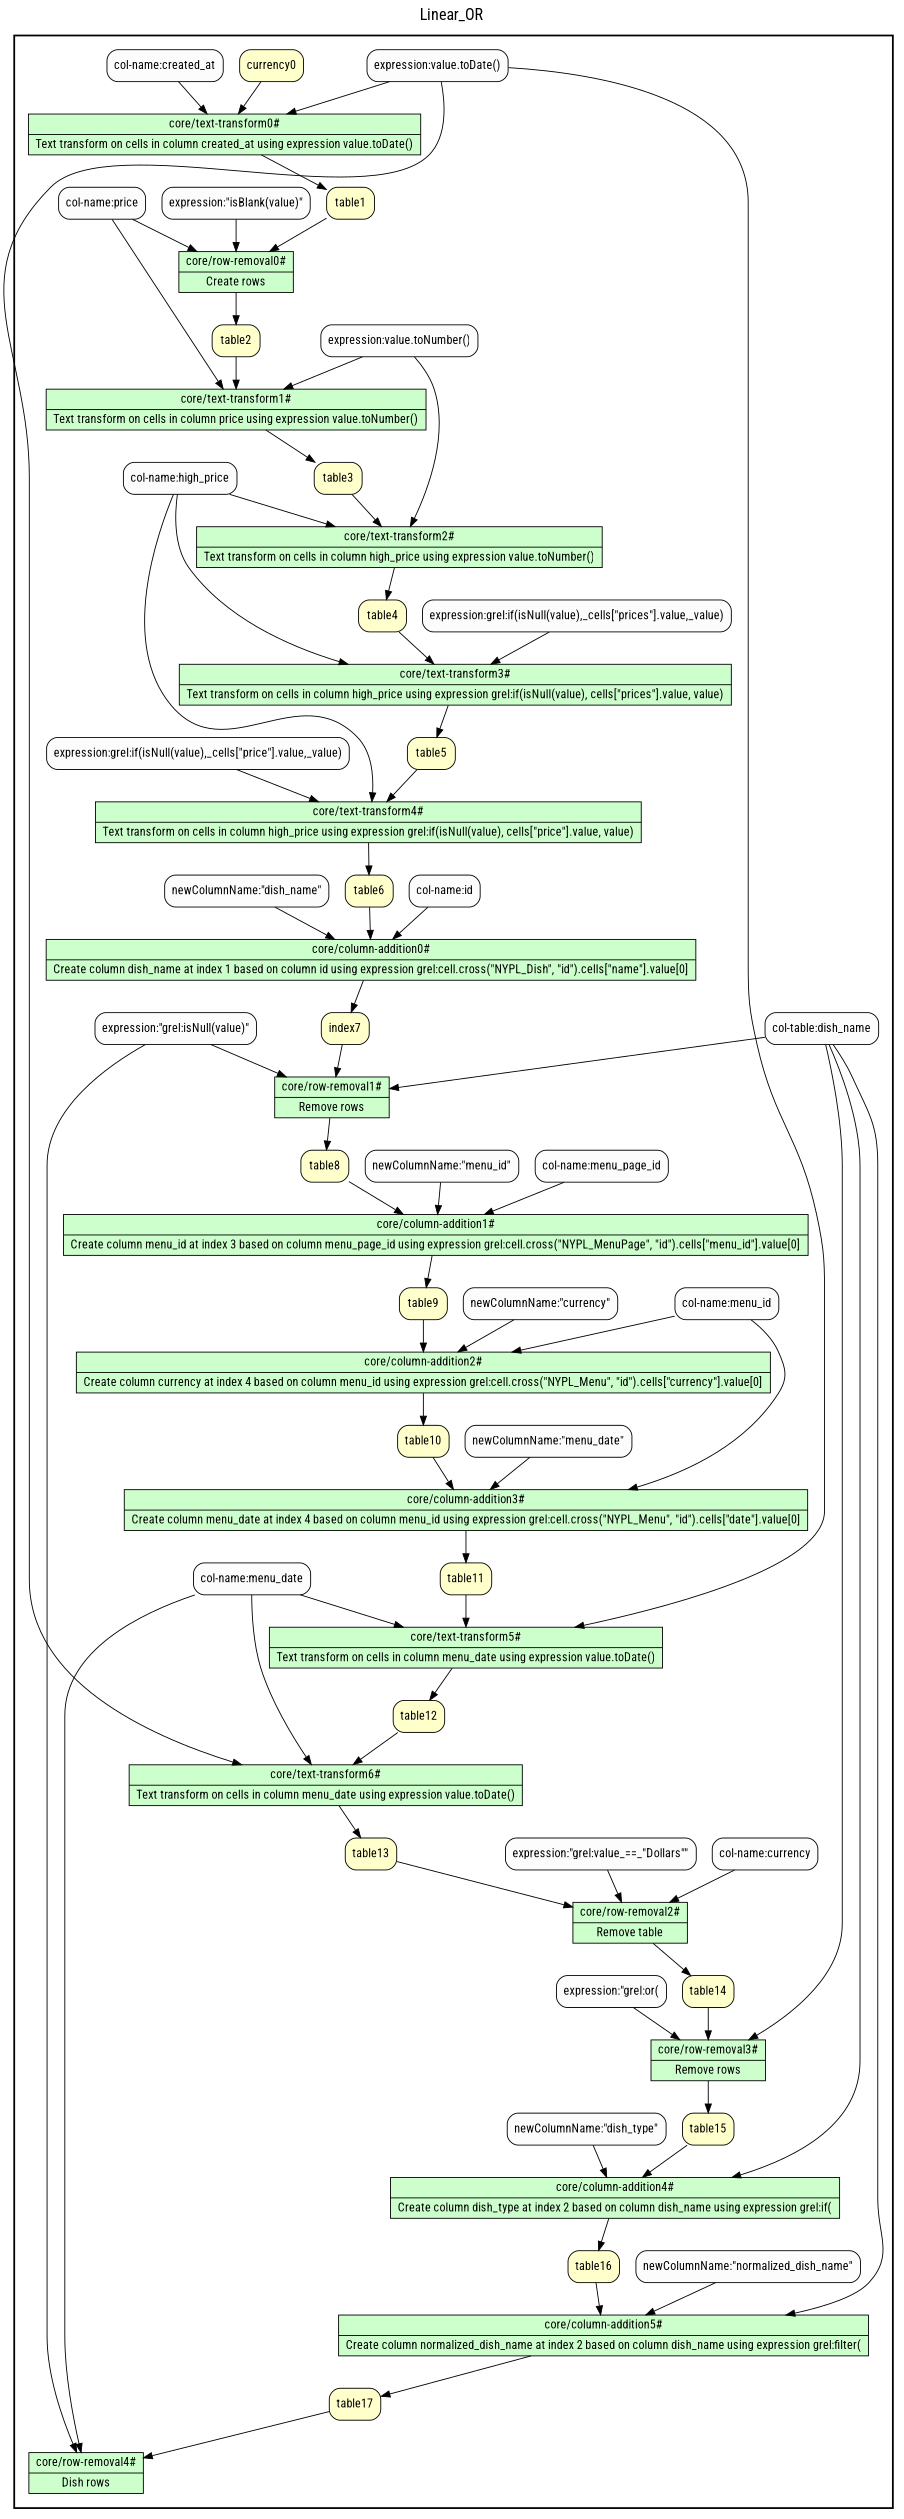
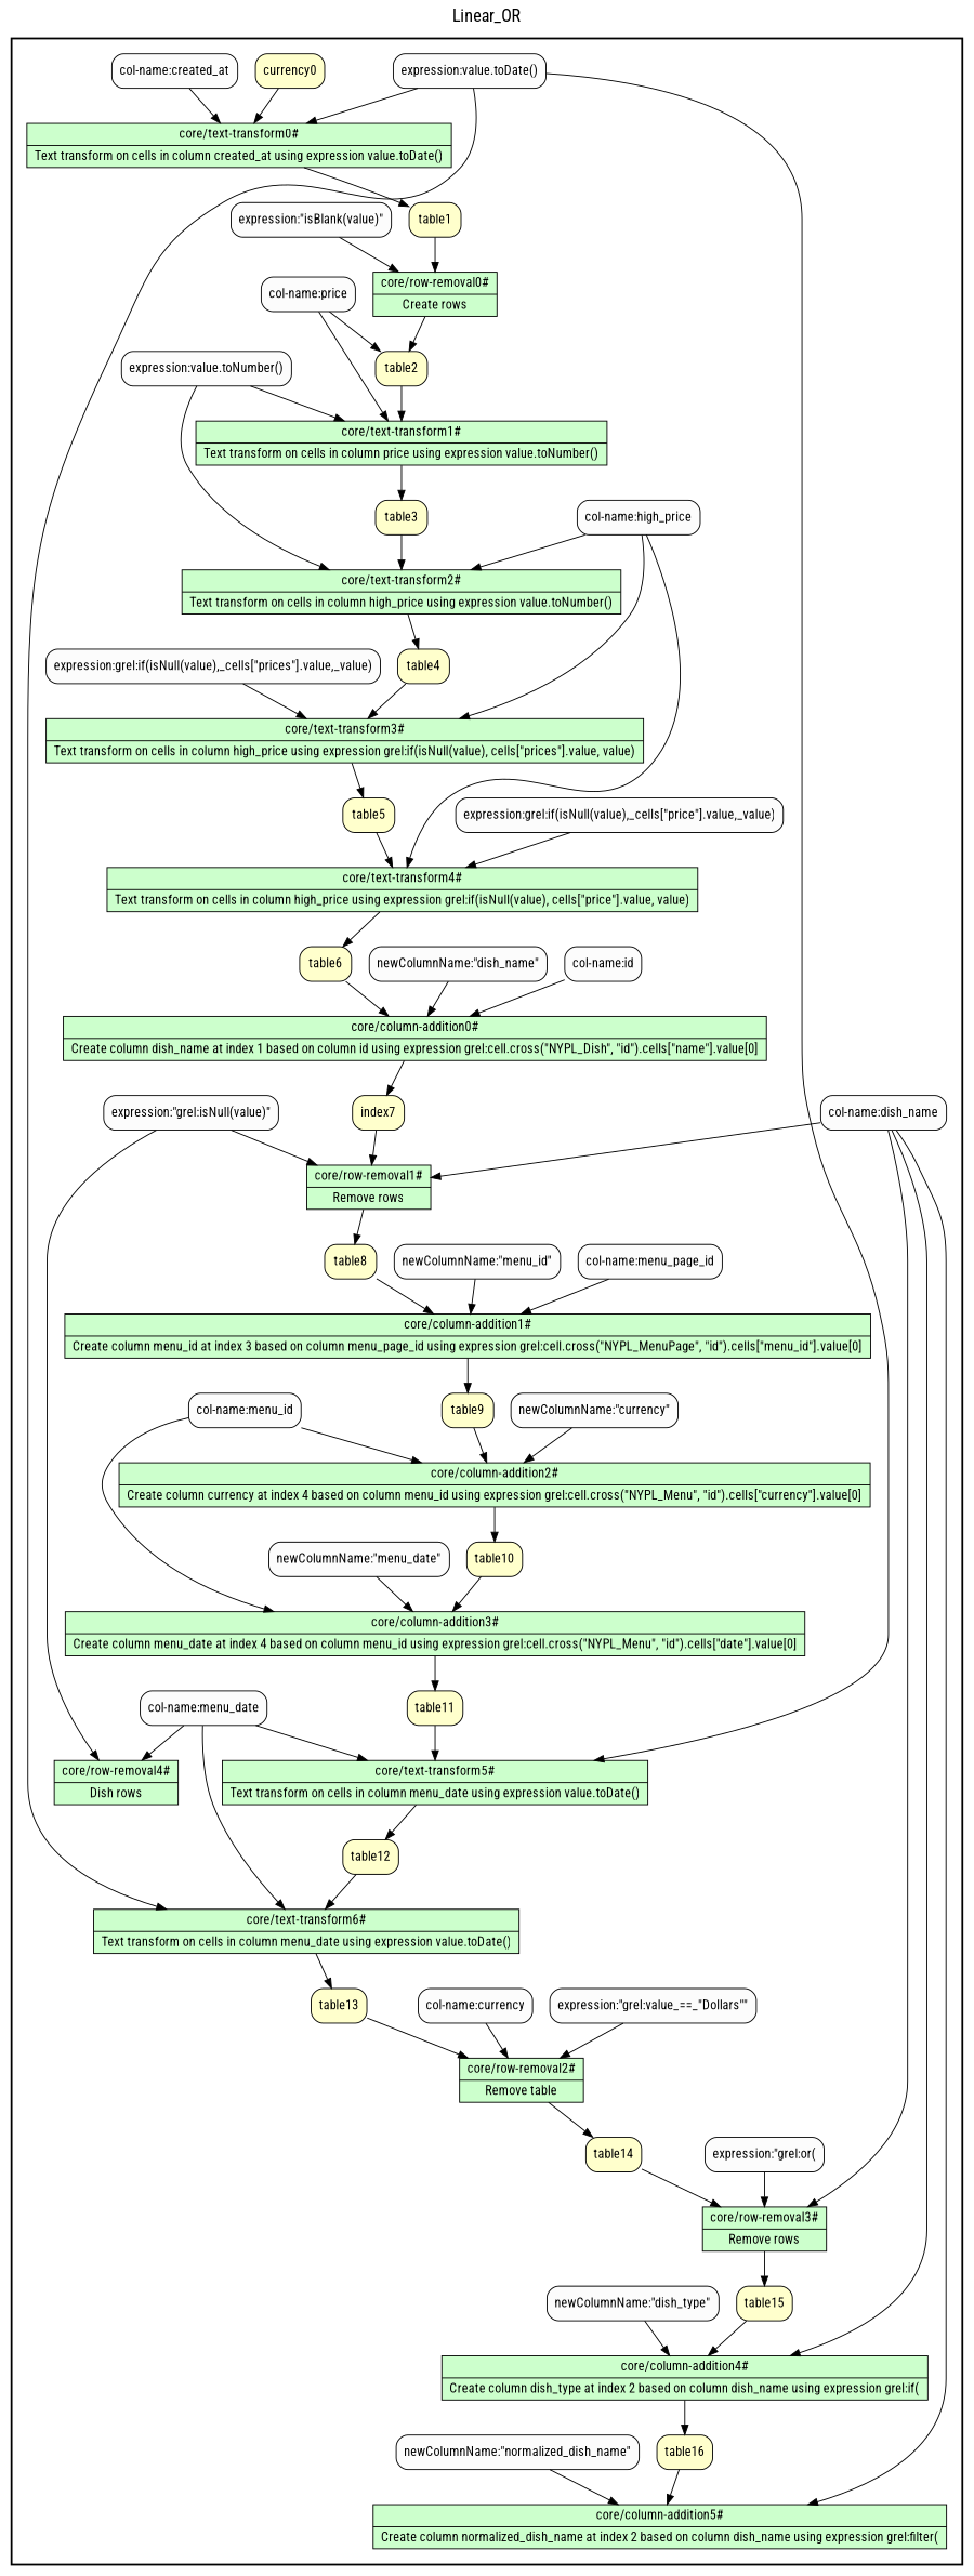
  digraph {
    fontname="Roboto Condensed"
    fontsize=18
    label=Linear_OR
    labelloc=t
    rankdir=TB
    node [fillcolor="#FCFCFC" fontname="Roboto Condensed" peripheries=1 shape=box style="rounded,filled"]
    edge [fontname="Roboto Condensed"]
    n1 [fillcolor="#CCFFCC" label="{<f0> core/text-transform0# |<f1> Text transform on cells in column created_at using expression value.toDate()}" rankdir=LR shape=record style=filled]
    table1 [fillcolor="#FFFFCC"]
    n3 [fillcolor="#CCFFCC" label="{<f0> core/row-removal0# |<f1> Create rows}" rankdir=LR shape=record style=filled]
    table2 [fillcolor="#FFFFCC"]
    n5 [fillcolor="#CCFFCC" label="{<f0> core/text-transform1# |<f1> Text transform on cells in column price using expression value.toNumber()}" rankdir=LR shape=record style=filled]
    table3 [fillcolor="#FFFFCC"]
    n7 [fillcolor="#CCFFCC" label="{<f0> core/text-transform2# |<f1> Text transform on cells in column high_price using expression value.toNumber()}" rankdir=LR shape=record style=filled]
    table4 [fillcolor="#FFFFCC"]
    n9 [fillcolor="#CCFFCC" label="{<f0> core/text-transform3# |<f1> Text transform on cells in column high_price using expression grel\:if(isNull(value), cells[\"prices\"].value, value)}" rankdir=LR shape=record style=filled]
    table5 [fillcolor="#FFFFCC"]
    n11 [fillcolor="#CCFFCC" label="{<f0> core/text-transform4# |<f1> Text transform on cells in column high_price using expression grel\:if(isNull(value), cells[\"price\"].value, value)}" rankdir=LR shape=record style=filled]
    table6 [fillcolor="#FFFFCC"]
    n13 [fillcolor="#CCFFCC" label="{<f0> core/column-addition0# |<f1> Create column dish_name at index 1 based on column id using expression grel\:cell.cross(\"NYPL_Dish\", \"id\").cells[\"name\"].value[0]}" rankdir=LR shape=record style=filled]
    n14 [fillcolor="#FFFFCC" label=index7]
    n15 [fillcolor="#CCFFCC" label="{<f0> core/row-removal1# |<f1> Remove rows}" rankdir=LR shape=record style=filled]
    table8 [fillcolor="#FFFFCC"]
    n17 [fillcolor="#CCFFCC" label="{<f0> core/column-addition1# |<f1> Create column menu_id at index 3 based on column menu_page_id using expression grel\:cell.cross(\"NYPL_MenuPage\", \"id\").cells[\"menu_id\"].value[0]}" rankdir=LR shape=record style=filled]
    table9 [fillcolor="#FFFFCC"]
    n19 [fillcolor="#CCFFCC" label="{<f0> core/column-addition2# |<f1> Create column currency at index 4 based on column menu_id using expression grel\:cell.cross(\"NYPL_Menu\", \"id\").cells[\"currency\"].value[0]}" rankdir=LR shape=record style=filled]
    table10 [fillcolor="#FFFFCC"]
    n21 [fillcolor="#CCFFCC" label="{<f0> core/column-addition3# |<f1> Create column menu_date at index 4 based on column menu_id using expression grel\:cell.cross(\"NYPL_Menu\", \"id\").cells[\"date\"].value[0]}" rankdir=LR shape=record style=filled]
    table11 [fillcolor="#FFFFCC"]
    n23 [fillcolor="#CCFFCC" label="{<f0> core/text-transform5# |<f1> Text transform on cells in column menu_date using expression value.toDate()}" rankdir=LR shape=record style=filled]
    table12 [fillcolor="#FFFFCC"]
    n25 [fillcolor="#CCFFCC" label="{<f0> core/text-transform6# |<f1> Text transform on cells in column menu_date using expression value.toDate()}" rankdir=LR shape=record style=filled]
    table13 [fillcolor="#FFFFCC"]
    n27 [fillcolor="#CCFFCC" label="{<f0> core/row-removal2# |<f1> Remove table}" rankdir=LR shape=record style=filled]
    table14 [fillcolor="#FFFFCC"]
    n29 [fillcolor="#CCFFCC" label="{<f0> core/row-removal3# |<f1> Remove rows}" rankdir=LR shape=record style=filled]
    table15 [fillcolor="#FFFFCC"]
    n31 [fillcolor="#CCFFCC" label="{<f0> core/column-addition4# |<f1> Create column dish_type at index 2 based on column dish_name using expression grel\:if(}" rankdir=LR shape=record style=filled]
    table16 [fillcolor="#FFFFCC"]
    n33 [fillcolor="#CCFFCC" label="{<f0> core/column-addition5# |<f1> Create column normalized_dish_name at index 2 based on column dish_name using expression grel\:filter(}" rankdir=LR shape=record style=filled]
-   table17 [fillcolor="#FFFFCC"]
    n35 [fillcolor="#CCFFCC" label="{<f0> core/row-removal4# |<f1> Dish rows}" rankdir=LR shape=record style=filled]
    n36 [fillcolor="#FFFFCC" label=currency0]
    "col-name:created_at"
    "expression:value.toDate()"
    "col-name:price"
    "expression:\"isBlank(value)\""
    "expression:value.toNumber()"
    "col-name:high_price"
    "expression:grel:if(isNull(value),_cells[\"prices\"].value,_value)"
    "expression:grel:if(isNull(value),_cells[\"price\"].value,_value)"
    "col-name:id"
-   "col-name:dish_name" [label="col-table:dish_name"]
+   "col-name:dish_name"
    "expression:\"grel:isNull(value)\""
    "col-name:menu_page_id"
    "col-name:menu_id"
    "col-name:menu_date"
    "col-name:currency"
    "expression:\"grel:value_==_\"Dollars\"\""
    "expression:\"grel:or("
    "newColumnName:\"dish_name\""
    "newColumnName:\"menu_id\""
    "newColumnName:\"currency\""
    "newColumnName:\"menu_date\""
    "newColumnName:\"dish_type\""
    "newColumnName:\"normalized_dish_name\""
    subgraph cluster_1 {
      color=black
      label=""
      penwidth=2
      subgraph cluster_2 {
        color=black
        label=""
        penwidth=0
        n1
        table1
        n3
        table2
        n5
        table3
        n7
        table4
        n9
        table5
        n11
        table6
        n13
        n14
        n15
        table8
        n17
        table9
        n19
        table10
        n21
        table11
        n23
        table12
        n25
        table13
        n27
        table14
        n29
        table15
        n31
        table16
        n33
-       table17
        n35
        n36
        "col-name:created_at"
        "expression:value.toDate()"
        "col-name:price"
        "expression:\"isBlank(value)\""
        "expression:value.toNumber()"
        "col-name:high_price"
        "expression:grel:if(isNull(value),_cells[\"prices\"].value,_value)"
        "expression:grel:if(isNull(value),_cells[\"price\"].value,_value)"
        "col-name:id"
        "col-name:dish_name"
        "expression:\"grel:isNull(value)\""
        "col-name:menu_page_id"
        "col-name:menu_id"
        "col-name:menu_date"
        "col-name:currency"
        "expression:\"grel:value_==_\"Dollars\"\""
        "expression:\"grel:or("
        "newColumnName:\"dish_name\""
        "newColumnName:\"menu_id\""
        "newColumnName:\"currency\""
        "newColumnName:\"menu_date\""
        "newColumnName:\"dish_type\""
        "newColumnName:\"normalized_dish_name\""
      }
    }
    n1 -> table1
    table1 -> n3
    n3 -> table2
    table2 -> n5
    n5 -> table3
    table3 -> n7
    n7 -> table4
    table4 -> n9
    n9 -> table5
    table5 -> n11
    n11 -> table6
    table6 -> n13
    n13 -> n14
    n14 -> n15
    n15 -> table8
    table8 -> n17
    n17 -> table9
    table9 -> n19
    n19 -> table10
    table10 -> n21
    n21 -> table11
    table11 -> n23
    n23 -> table12
    table12 -> n25
    n25 -> table13
    table13 -> n27
    n27 -> table14
    table14 -> n29
    n29 -> table15
    table15 -> n31
    n31 -> table16
    table16 -> n33
-   n33 -> table17
-   table17 -> n35
    n36 -> n1
    "col-name:created_at" -> n1
    "expression:value.toDate()" -> n1
    "expression:value.toDate()" -> n23
    "expression:value.toDate()" -> n25
-   "col-name:price" -> n3
+   "col-name:price" -> table2
    "col-name:price" -> n5
    "expression:\"isBlank(value)\"" -> n3
    "expression:value.toNumber()" -> n5
    "expression:value.toNumber()" -> n7
    "col-name:high_price" -> n7
    "col-name:high_price" -> n9
    "col-name:high_price" -> n11
    "expression:grel:if(isNull(value),_cells[\"prices\"].value,_value)" -> n9
    "expression:grel:if(isNull(value),_cells[\"price\"].value,_value)" -> n11
    "col-name:id" -> n13
    "col-name:dish_name" -> n15
    "col-name:dish_name" -> n29
    "col-name:dish_name" -> n31
    "col-name:dish_name" -> n33
    "expression:\"grel:isNull(value)\"" -> n15
    "expression:\"grel:isNull(value)\"" -> n35
    "col-name:menu_page_id" -> n17
    "col-name:menu_id" -> n19
    "col-name:menu_id" -> n21
    "col-name:menu_date" -> n23
    "col-name:menu_date" -> n25
    "col-name:menu_date" -> n35
    "col-name:currency" -> n27
    "expression:\"grel:value_==_\"Dollars\"\"" -> n27
    "expression:\"grel:or(" -> n29
    "newColumnName:\"dish_name\"" -> n13
    "newColumnName:\"menu_id\"" -> n17
    "newColumnName:\"currency\"" -> n19
    "newColumnName:\"menu_date\"" -> n21
    "newColumnName:\"dish_type\"" -> n31
    "newColumnName:\"normalized_dish_name\"" -> n33
  }
